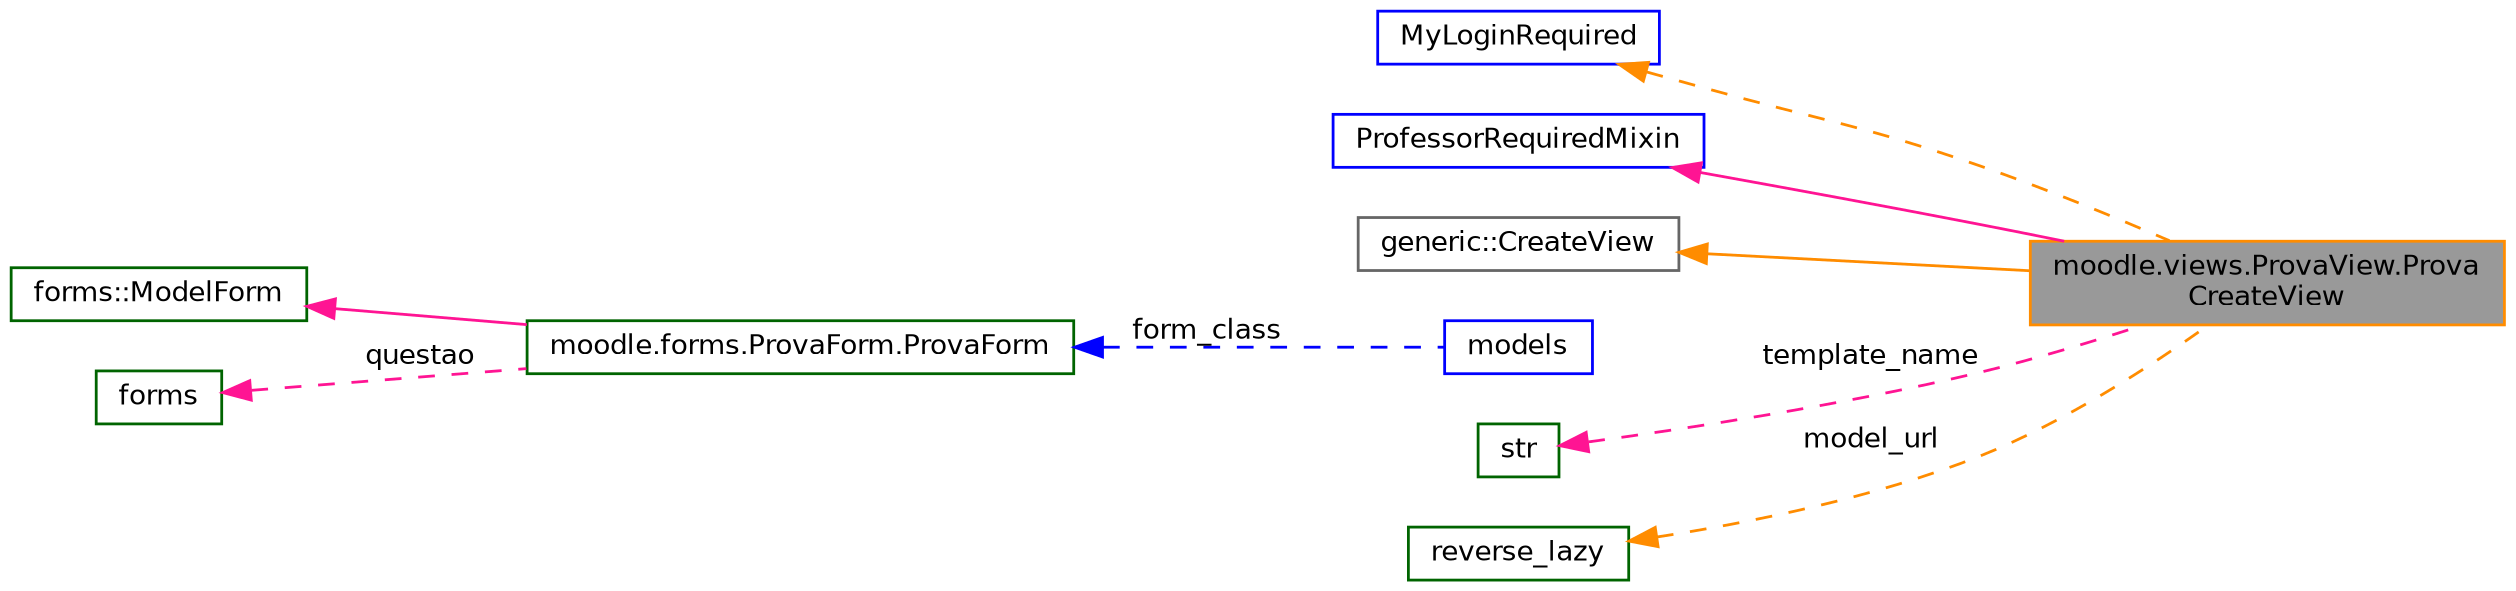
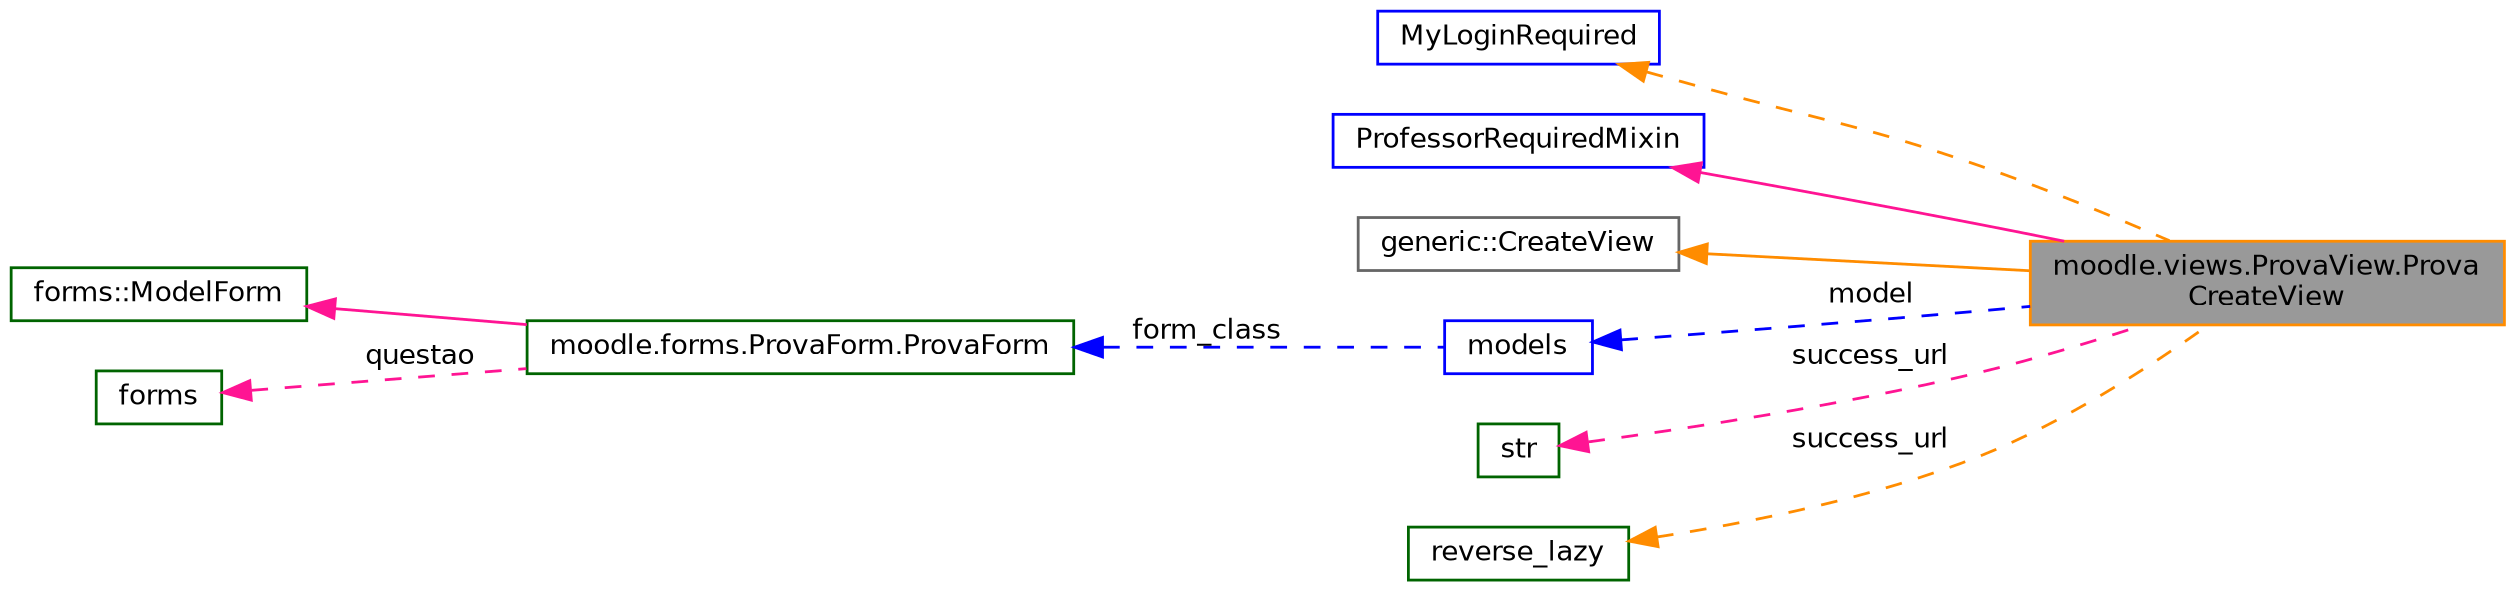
  digraph {
    rankdir=LR
    node [color=darkgreen fillcolor=white fontname=Helvetica fontsize=10 shape=box style=filled]
    edge [color=deeppink dir=back fontname=Helvetica fontsize=10 labelfontname=Helvetica labelfontsize=10 style=dashed]
    n1 [color=darkorange fillcolor=grey60 fontcolor=black height=0.2 label="moodle.views.ProvaView.Prova\lCreateView" width=0.4]
    n2 [color=blue height=0.2 label=MyLoginRequired width=0.4]
    n3 [color=blue height=0.2 label=ProfessorRequiredMixin width=0.4]
    n4 [color=gray40 height=0.2 label="generic::CreateView" width=0.4]
    n5 [color=blue height=0.2 label=models width=0.4]
    n6 [height=0.2 label="moodle.forms.ProvaForm.ProvaForm" width=0.4]
    n7 [height=0.2 label="forms::ModelForm" width=0.4]
    n8 [height=0.2 label=forms width=0.4]
    n9 [height=0.2 label=str width=0.4]
    n10 [height=0.2 label=reverse_lazy width=0.4]
    n2 -> n1 [color=darkorange]
    n3 -> n1 [style=solid]
    n4 -> n1 [color=darkorange style=solid]
+   n5 -> n1 [color=blue label=" model"]
    n6 -> n5 [color=blue label=" form_class"]
    n7 -> n6 [style=solid]
    n8 -> n6 [label=" questao"]
-   n9 -> n1 [label=" template_name"]
-   n10 -> n1 [color=darkorange label=" model_url"]
+   n9 -> n1 [label=" success_url"]
+   n10 -> n1 [color=darkorange label=" success_url"]
  }
